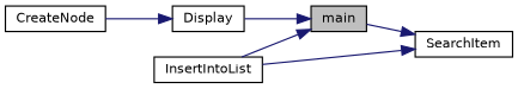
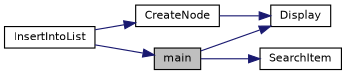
  digraph {
    rankdir=LR
    node [color=black fillcolor=white fontname=Helvetica fontsize=10 shape=record style=filled]
    edge [color=midnightblue fontname=Helvetica fontsize=10 labelfontname=Helvetica labelfontsize=10 style=solid]
    n1 [fillcolor=grey75 fontcolor=black height=0.2 label=main width=0.4]
    n2 [height=0.2 label=Display width=0.4]
    n3 [height=0.2 label=SearchItem width=0.4]
    n4 [height=0.2 label=InsertIntoList width=0.4]
    n5 [height=0.2 label=CreateNode width=0.4]
-   n2 -> n1
+   n1 -> n2
    n1 -> n3
    n4 -> n1
-   n4 -> n3
+   n4 -> n5
    n5 -> n2
  }
